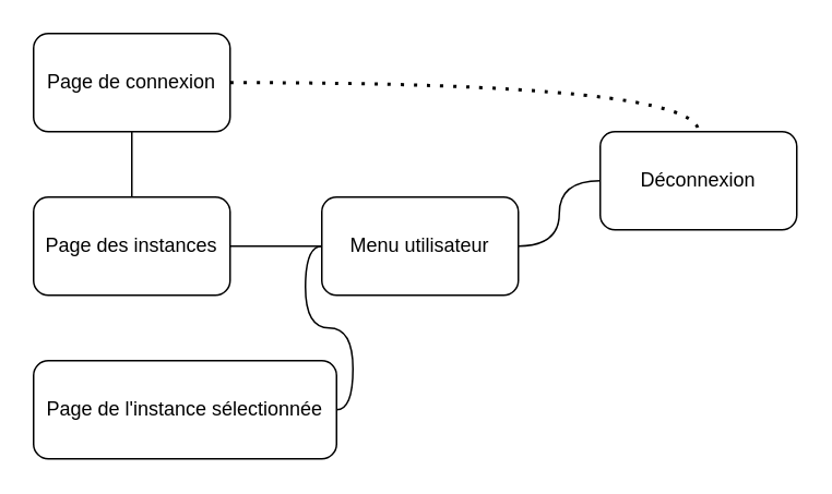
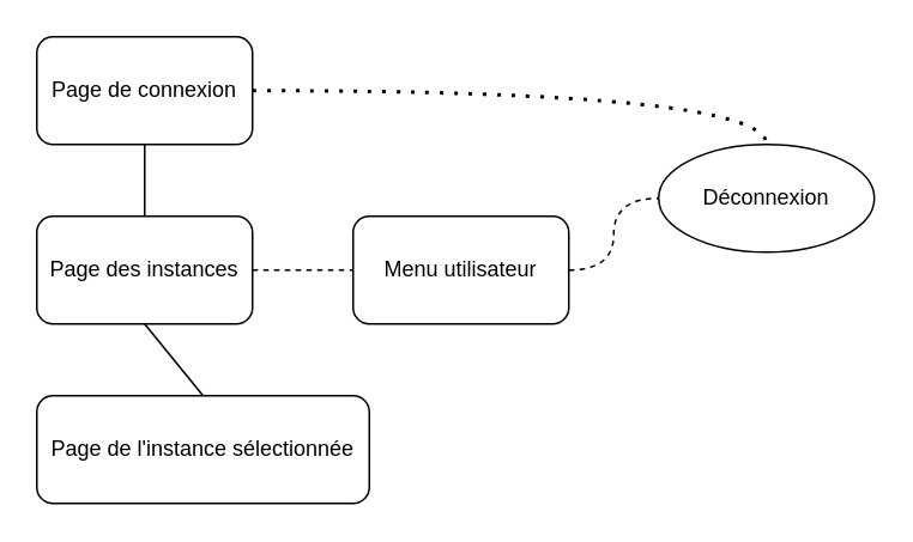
  <mxCell id="0" />
  <mxCell id="1" parent="0" />
  <mxCell id="2" value="Page de connexion" style="rounded=1;whiteSpace=wrap;html=1;" parent="1" vertex="1"><mxGeometry x="20" y="20" width="120" height="60" as="geometry" /></mxCell>
  <mxCell id="3" value="Page des instances" style="rounded=1;whiteSpace=wrap;html=1;" parent="1" vertex="1"><mxGeometry x="20" y="120" width="120" height="60" as="geometry" /></mxCell>
  <mxCell id="4" value="Page de l'instance sélectionnée" style="rounded=1;whiteSpace=wrap;html=1;" parent="1" vertex="1"><mxGeometry x="20" y="220" width="185" height="60" as="geometry" /></mxCell>
  <mxCell id="5" value="" style="endArrow=none;html=1;rounded=0;entryX=0.5;entryY=1;entryDx=0;entryDy=0;exitX=0.5;exitY=0;exitDx=0;exitDy=0;strokeWidth=1;" parent="1" source="3" target="2" edge="1"><mxGeometry width="50" height="50" relative="1" as="geometry"><mxPoint x="36" y="190" as="sourcePoint" /><mxPoint x="86" y="140" as="targetPoint" /></mxGeometry></mxCell>
+ <mxCell id="6" value="" style="endArrow=none;html=1;rounded=0;entryX=0.5;entryY=1;entryDx=0;entryDy=0;exitX=0.5;exitY=0;exitDx=0;exitDy=0;" parent="1" source="4" target="3" edge="1"><mxGeometry width="50" height="50" relative="1" as="geometry"><mxPoint x="36" y="190" as="sourcePoint" /><mxPoint x="86" y="140" as="targetPoint" /></mxGeometry></mxCell>
  <mxCell id="7" value="Menu utilisateur" style="rounded=1;whiteSpace=wrap;html=1;" parent="1" vertex="1"><mxGeometry x="196" y="120" width="120" height="60" as="geometry" /></mxCell>
- <mxCell id="8" value="" style="endArrow=none;html=1;rounded=0;entryX=0;entryY=0.5;entryDx=0;entryDy=0;exitX=1;exitY=0.5;exitDx=0;exitDy=0;" parent="1" source="3" target="7" edge="1"><mxGeometry width="50" height="50" relative="1" as="geometry"><mxPoint x="36" y="250" as="sourcePoint" /><mxPoint x="86" y="200" as="targetPoint" /></mxGeometry></mxCell>
- <mxCell id="9" value="Déconnexion" style="rounded=1;whiteSpace=wrap;html=1;" parent="1" vertex="1"><mxGeometry x="366" y="80" width="120" height="60" as="geometry" /></mxCell>
- <mxCell id="10" value="" style="endArrow=none;html=1;rounded=0;entryX=0;entryY=0.5;entryDx=0;entryDy=0;exitX=1;exitY=0.5;exitDx=0;exitDy=0;edgeStyle=orthogonalEdgeStyle;curved=1;" parent="1" source="7" target="9" edge="1"><mxGeometry width="50" height="50" relative="1" as="geometry"><mxPoint x="366" y="250" as="sourcePoint" /><mxPoint x="416" y="200" as="targetPoint" /></mxGeometry></mxCell>
- <mxCell id="11" value="" style="endArrow=none;html=1;rounded=0;entryX=0;entryY=0.5;entryDx=0;entryDy=0;exitX=1;exitY=0.5;exitDx=0;exitDy=0;edgeStyle=orthogonalEdgeStyle;curved=1;" parent="1" source="4" target="7" edge="1"><mxGeometry width="50" height="50" relative="1" as="geometry"><mxPoint x="306" y="240" as="sourcePoint" /><mxPoint x="356" y="190" as="targetPoint" /></mxGeometry></mxCell>
+ <mxCell id="8" value="" style="endArrow=none;html=1;rounded=0;entryX=0;entryY=0.5;entryDx=0;entryDy=0;exitX=1;exitY=0.5;exitDx=0;exitDy=0;dashed=1;" parent="1" source="3" target="7" edge="1"><mxGeometry width="50" height="50" relative="1" as="geometry"><mxPoint x="36" y="250" as="sourcePoint" /><mxPoint x="86" y="200" as="targetPoint" /></mxGeometry></mxCell>
+ <mxCell id="9" value="Déconnexion" style="ellipse;whiteSpace=wrap;html=1;" parent="1" vertex="1"><mxGeometry x="366" y="80" width="120" height="60" as="geometry" /></mxCell>
+ <mxCell id="10" value="" style="endArrow=none;html=1;rounded=0;entryX=0;entryY=0.5;entryDx=0;entryDy=0;exitX=1;exitY=0.5;exitDx=0;exitDy=0;edgeStyle=orthogonalEdgeStyle;curved=1;dashed=1;" parent="1" source="7" target="9" edge="1"><mxGeometry width="50" height="50" relative="1" as="geometry"><mxPoint x="366" y="250" as="sourcePoint" /><mxPoint x="416" y="200" as="targetPoint" /></mxGeometry></mxCell>
  <mxCell id="12" value="" style="endArrow=none;dashed=1;html=1;dashPattern=1 3;strokeWidth=2;rounded=0;entryX=0.5;entryY=0;entryDx=0;entryDy=0;exitX=1;exitY=0.5;exitDx=0;exitDy=0;edgeStyle=orthogonalEdgeStyle;curved=1;" parent="1" source="2" target="9" edge="1"><mxGeometry width="50" height="50" relative="1" as="geometry"><mxPoint x="306" y="240" as="sourcePoint" /><mxPoint x="356" y="190" as="targetPoint" /><Array as="points"><mxPoint x="426" y="50" /></Array></mxGeometry></mxCell>
